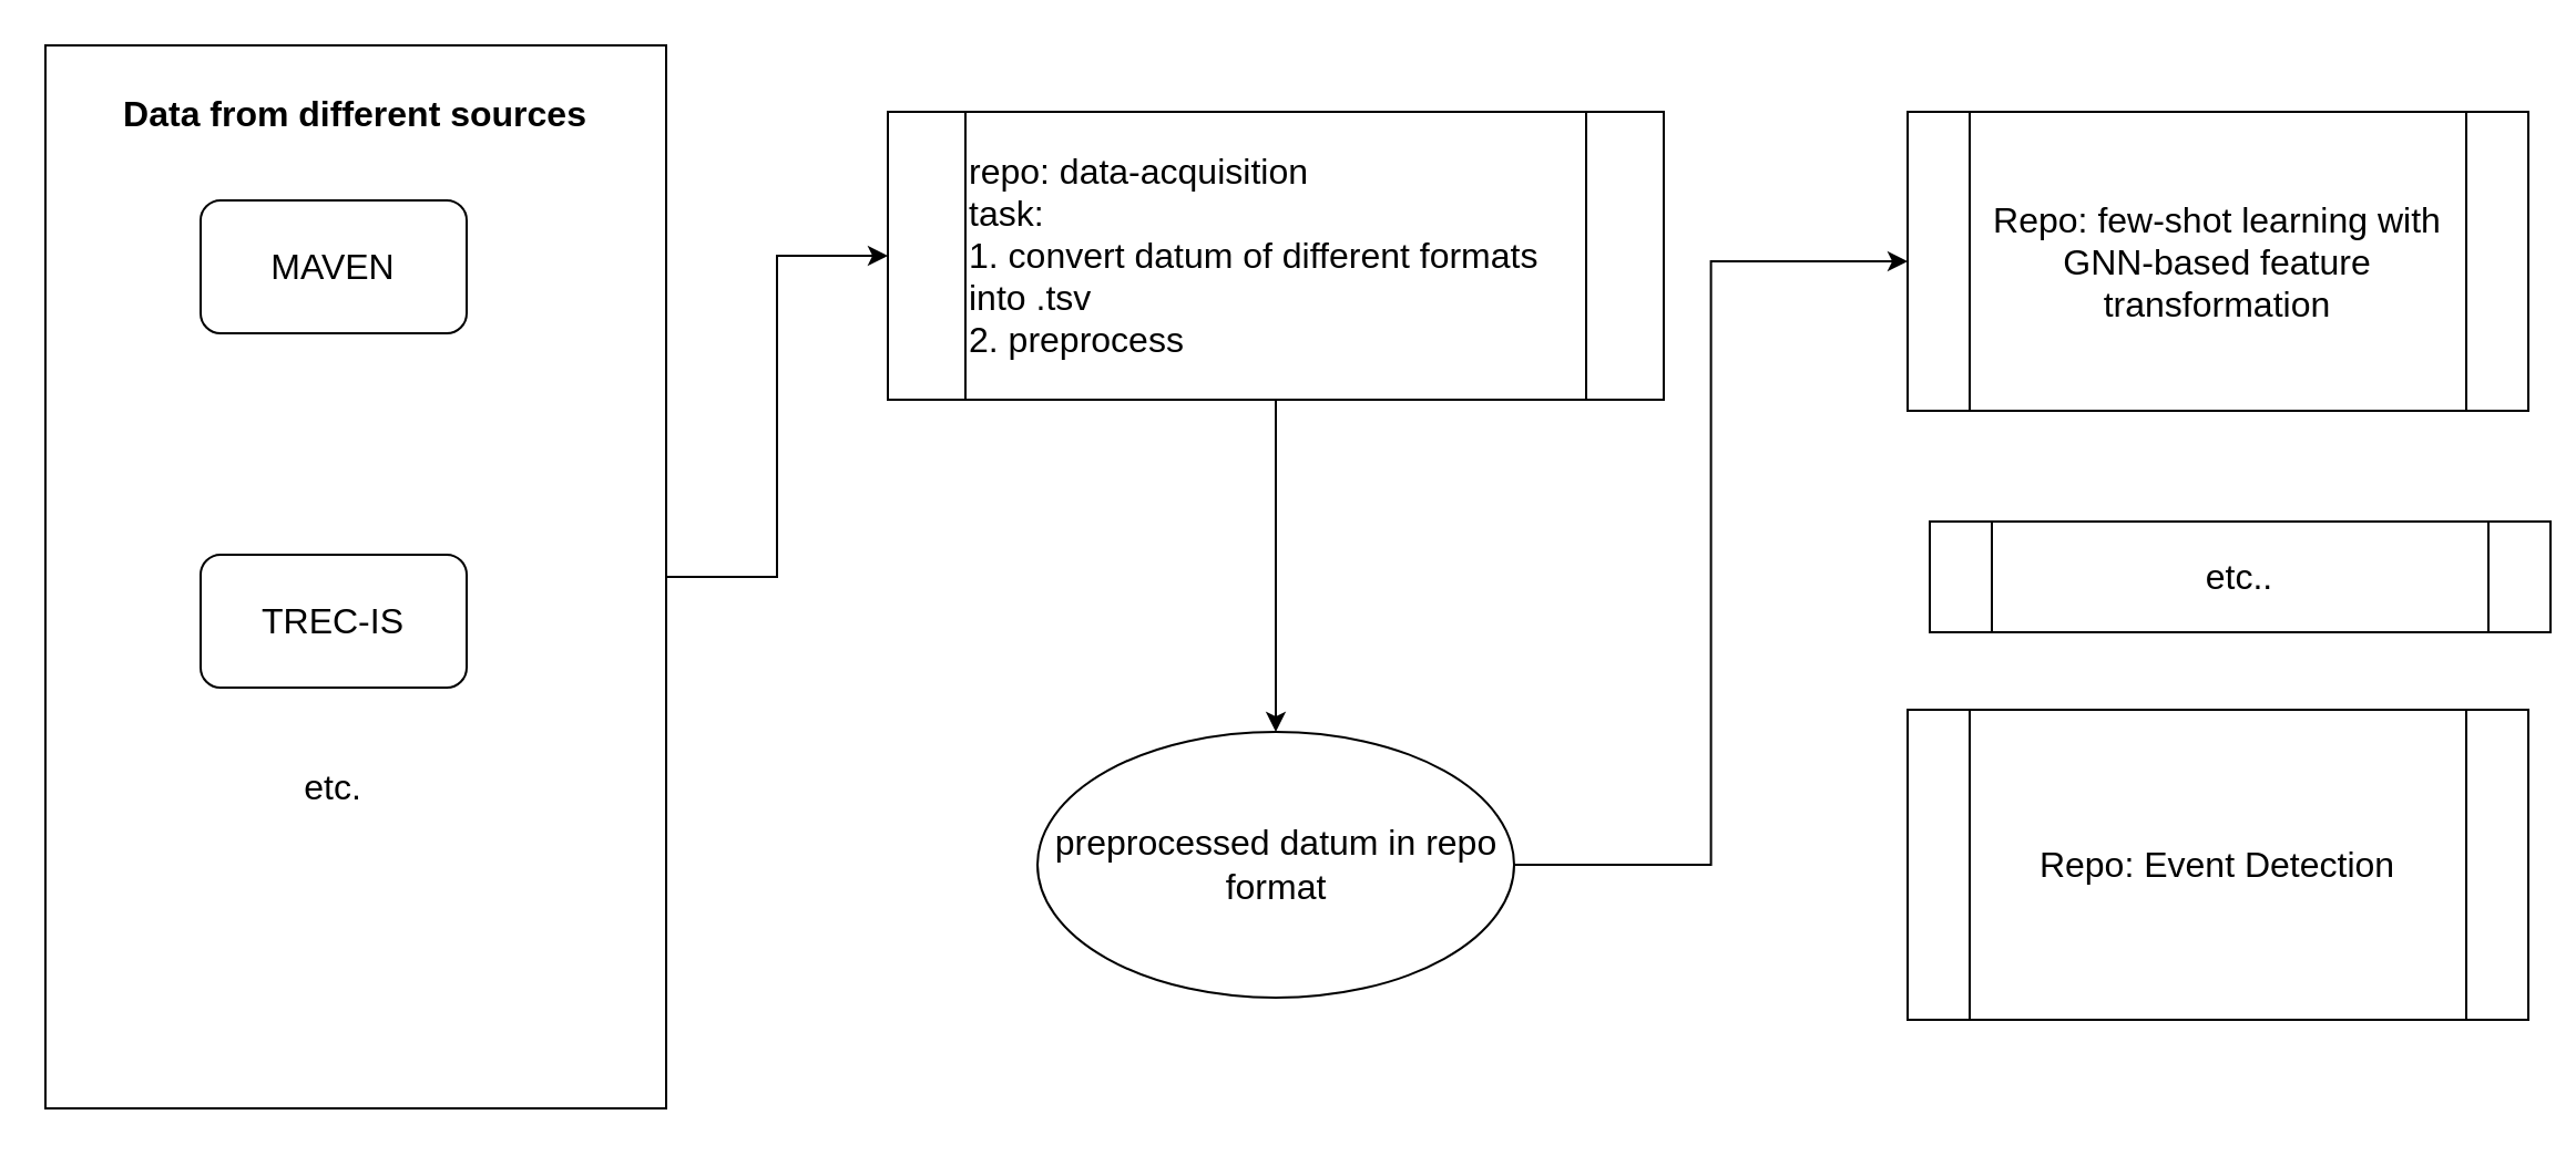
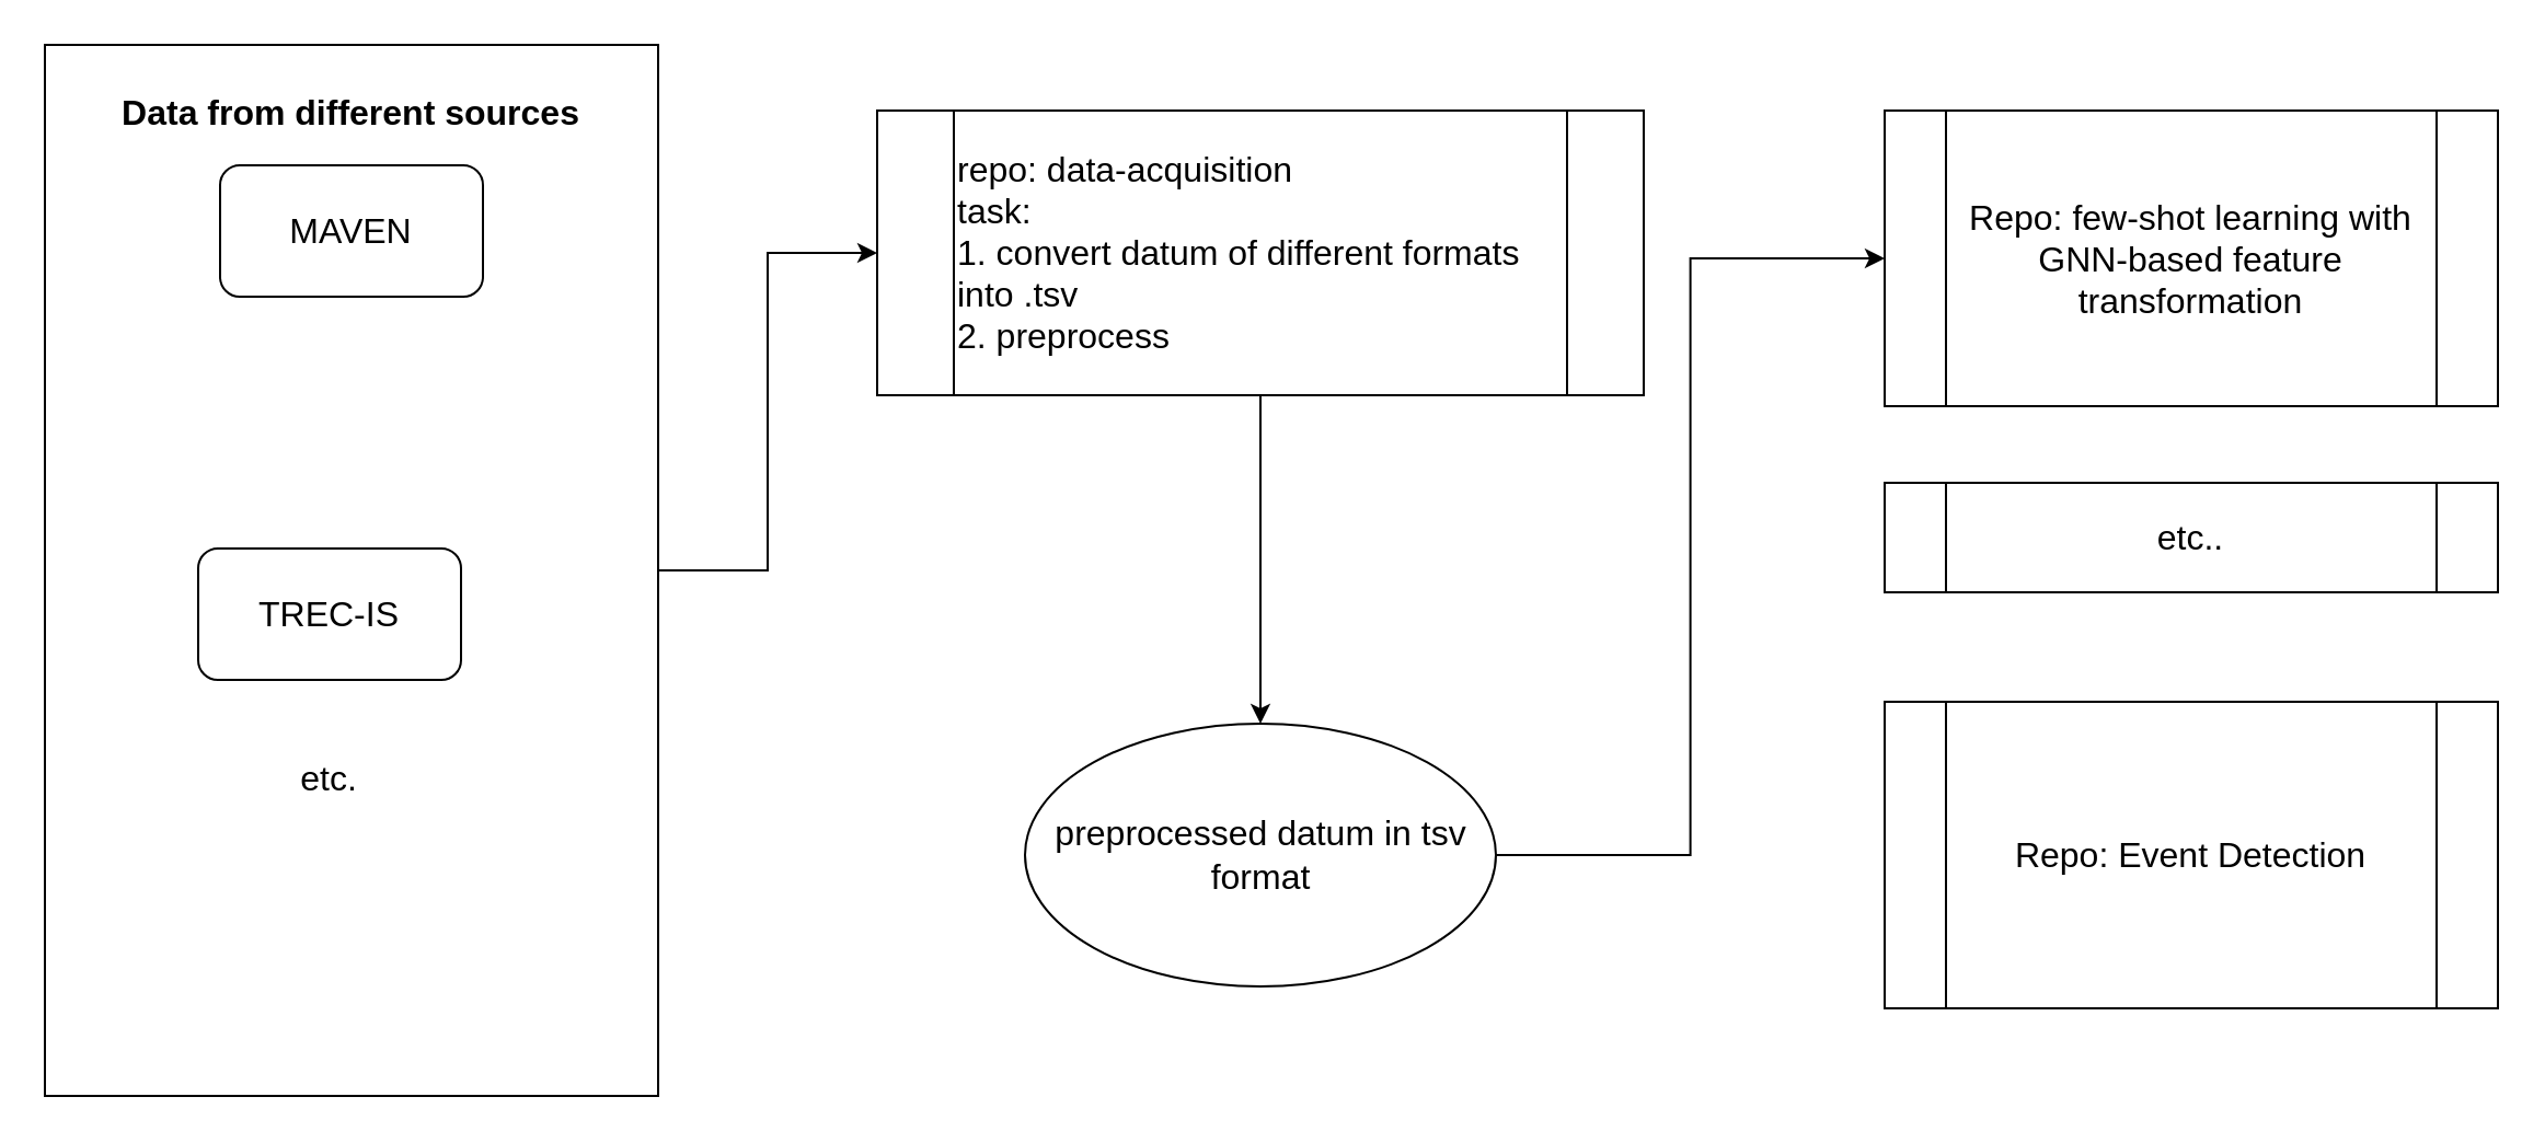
  <mxCell id="0" />
  <mxCell id="1" parent="0" />
  <mxCell id="2" style="edgeStyle=orthogonalEdgeStyle;rounded=0;orthogonalLoop=1;jettySize=auto;html=1;entryX=0;entryY=0.5;entryDx=0;entryDy=0;fontSize=16;" parent="1" source="3" target="8" edge="1"><mxGeometry relative="1" as="geometry" /></mxCell>
  <mxCell id="3" value="&lt;b style=&quot;font-size: 16px&quot;&gt;Data from different sources&lt;br&gt;&lt;/b&gt;&lt;br&gt;&lt;br&gt;&lt;br&gt;&lt;br&gt;&lt;br&gt;&lt;br&gt;&lt;br&gt;&lt;br&gt;&lt;br&gt;&lt;br&gt;&lt;br&gt;&lt;br&gt;&lt;br&gt;&lt;br&gt;&lt;br&gt;&lt;br&gt;&lt;br&gt;&lt;br&gt;&lt;br&gt;&lt;br&gt;&lt;br&gt;&lt;br&gt;&lt;br&gt;&lt;br&gt;&lt;br&gt;&lt;br&gt;&lt;br&gt;&lt;br&gt;&lt;br&gt;" style="rounded=0;whiteSpace=wrap;html=1;fillColor=none;" parent="1" vertex="1"><mxGeometry x="20" y="20" width="280" height="480" as="geometry" /></mxCell>
- <mxCell id="4" value="MAVEN" style="rounded=1;whiteSpace=wrap;html=1;fontSize=16;fillColor=none;" parent="1" vertex="1"><mxGeometry x="90" y="90" width="120" height="60" as="geometry" /></mxCell>
+ <mxCell id="4" value="MAVEN" style="rounded=1;whiteSpace=wrap;html=1;fontSize=16;fillColor=none;" parent="1" vertex="1"><mxGeometry x="100" y="75" width="120" height="60" as="geometry" /></mxCell>
  <mxCell id="5" value="TREC-IS" style="rounded=1;whiteSpace=wrap;html=1;fontSize=16;fillColor=none;" parent="1" vertex="1"><mxGeometry x="90" y="250" width="120" height="60" as="geometry" /></mxCell>
  <mxCell id="6" value="etc." style="text;html=1;strokeColor=none;fillColor=none;align=center;verticalAlign=middle;whiteSpace=wrap;rounded=0;fontSize=16;" parent="1" vertex="1"><mxGeometry x="120" y="340" width="60" height="30" as="geometry" /></mxCell>
  <mxCell id="7" value="" style="edgeStyle=orthogonalEdgeStyle;rounded=0;orthogonalLoop=1;jettySize=auto;html=1;fontSize=16;" parent="1" source="8" target="10" edge="1"><mxGeometry relative="1" as="geometry" /></mxCell>
  <mxCell id="8" value="&lt;div&gt;&lt;span&gt;repo: data-acquisition&lt;/span&gt;&lt;/div&gt;&lt;div&gt;&lt;span&gt;task:&amp;nbsp;&lt;/span&gt;&lt;/div&gt;&lt;div&gt;&lt;span&gt;1. convert datum of different formats into .tsv&lt;/span&gt;&lt;/div&gt;&lt;div&gt;&lt;span&gt;2. preprocess&amp;nbsp;&amp;nbsp;&lt;/span&gt;&lt;/div&gt;" style="shape=process;whiteSpace=wrap;html=1;backgroundOutline=1;fontSize=16;fillColor=none;align=left;" parent="1" vertex="1"><mxGeometry x="400" y="50" width="350" height="130" as="geometry" /></mxCell>
  <mxCell id="9" value="" style="edgeStyle=orthogonalEdgeStyle;rounded=0;orthogonalLoop=1;jettySize=auto;html=1;fontSize=16;entryX=0;entryY=0.5;entryDx=0;entryDy=0;" parent="1" source="10" target="12" edge="1"><mxGeometry relative="1" as="geometry" /></mxCell>
- <mxCell id="10" value="preprocessed datum in repo format" style="ellipse;whiteSpace=wrap;html=1;fontSize=16;fillColor=none;" parent="1" vertex="1"><mxGeometry x="467.5" y="330" width="215" height="120" as="geometry" /></mxCell>
+ <mxCell id="10" value="preprocessed datum in tsv format" style="ellipse;whiteSpace=wrap;html=1;fontSize=16;fillColor=none;" parent="1" vertex="1"><mxGeometry x="467.5" y="330" width="215" height="120" as="geometry" /></mxCell>
  <mxCell id="11" value="Repo: Event Detection" style="shape=process;whiteSpace=wrap;html=1;backgroundOutline=1;fontSize=16;fillColor=none;" parent="1" vertex="1"><mxGeometry x="860" y="320" width="280" height="140" as="geometry" /></mxCell>
  <mxCell id="12" value="Repo: few-shot learning with GNN-based feature transformation" style="shape=process;whiteSpace=wrap;html=1;backgroundOutline=1;fontSize=16;fillColor=none;" parent="1" vertex="1"><mxGeometry x="860" y="50" width="280" height="135" as="geometry" /></mxCell>
- <mxCell id="13" value="etc.." style="shape=process;whiteSpace=wrap;html=1;backgroundOutline=1;fontSize=16;fillColor=none;" parent="1" vertex="1"><mxGeometry x="870" y="235" width="280" height="50" as="geometry" /></mxCell>
+ <mxCell id="13" value="etc.." style="shape=process;whiteSpace=wrap;html=1;backgroundOutline=1;fontSize=16;fillColor=none;" parent="1" vertex="1"><mxGeometry x="860" y="220" width="280" height="50" as="geometry" /></mxCell>
